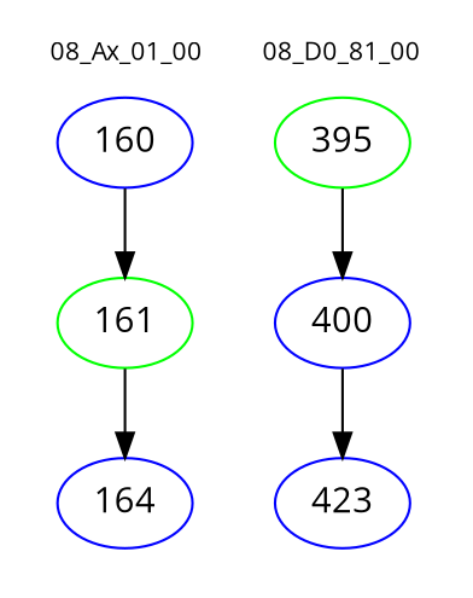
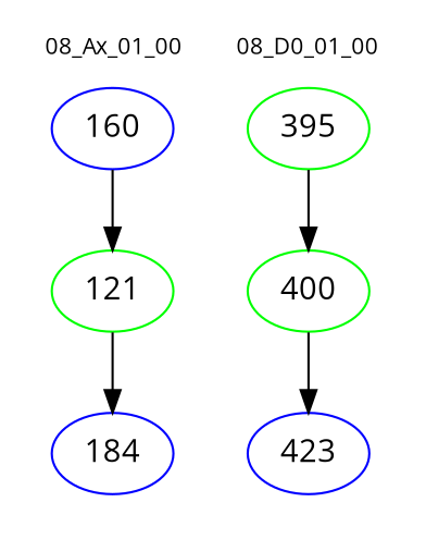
  digraph {
    fontname="Open Sans"
    node [color=blue fontname="Open Sans"]
    edge [color=black fontname="Open Sans"]
    n1 [label=160]
-   n2 [color=green label=161]
-   n3 [label=164]
-   n4 [label=400]
+   n2 [color=green label=121]
+   n3 [label=184]
+   n4 [color=green label=400]
    n5 [color=green label=395]
    n6 [label=423]
    subgraph cluster_1 {
      color=white
      fontsize=10
      label="08_Ax_01_00"
      n1
      n2
      n3
    }
    subgraph cluster_2 {
      color=white
      fontsize=10
-     label="08_D0_81_00"
+     label="08_D0_01_00"
      n4
      n5
      n6
    }
    n1 -> n2
    n2 -> n3
    n4 -> n6
    n5 -> n4
  }
